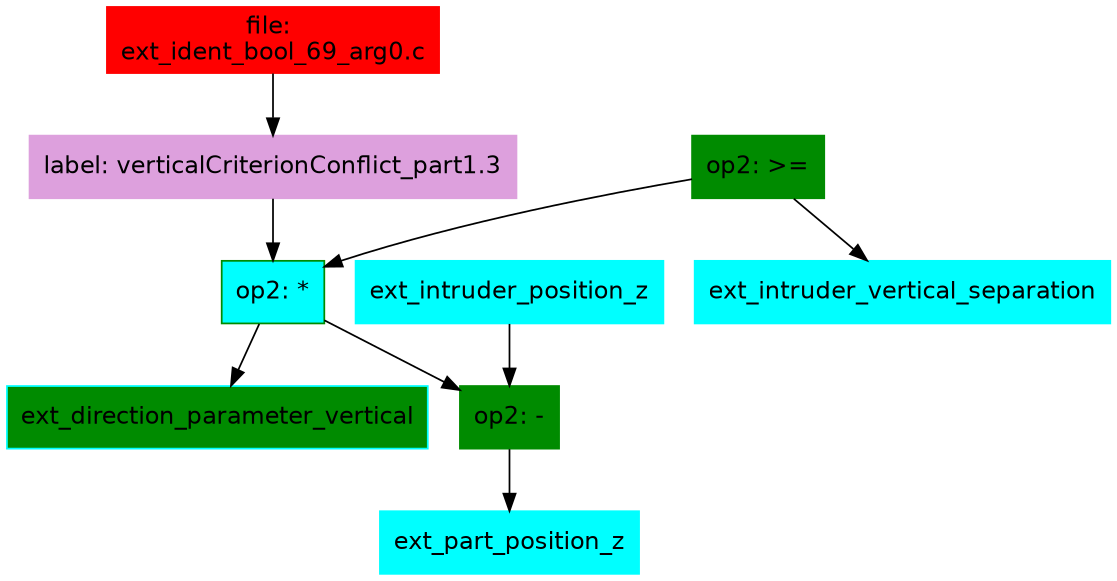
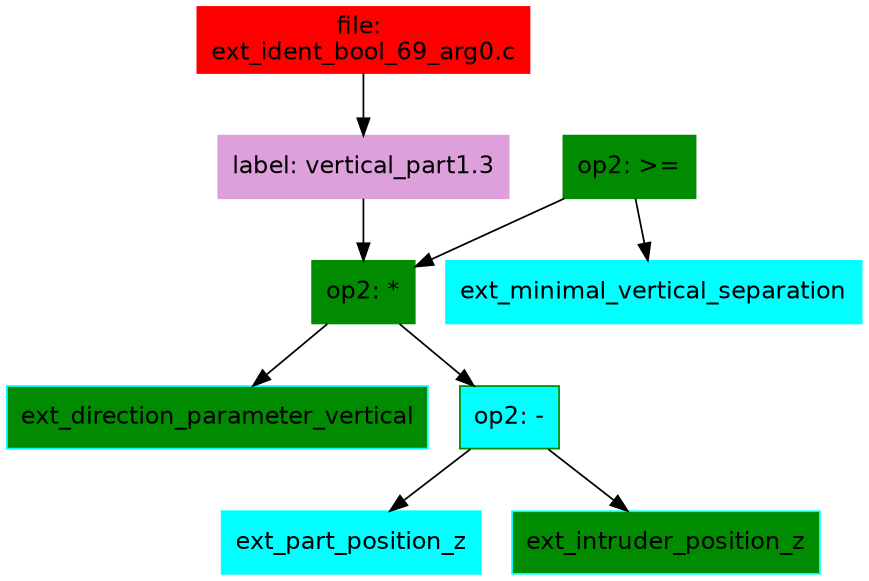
  digraph {
    fontname="DejaVu Sans"
    node [color=cyan1 fontname="DejaVu Sans" shape=box style=filled]
    edge [fontname="DejaVu Sans"]
    n1 [color=red label="file: \next_ident_bool_69_arg0.c"]
-   n2 [color=plum label="label: verticalCriterionConflict_part1.3"]
-   n3 [color=green4 label="op2: *" fillcolor=cyan1]
+   n2 [color=plum label="label: vertical_part1.3"]
+   n3 [color=green4 label="op2: *"]
    n4 [color=green4 label="op2: >="]
-   n5 [label=ext_intruder_vertical_separation]
+   n5 [label=ext_minimal_vertical_separation]
    n6 [fillcolor=green4 label=ext_direction_parameter_vertical]
-   n7 [color=green4 label="op2: -"]
+   n7 [color=green4 label="op2: -" fillcolor=cyan1]
    n8 [label=ext_part_position_z]
-   n9 [label=ext_intruder_position_z]
+   n9 [label=ext_intruder_position_z fillcolor=green4]
    n1 -> n2
    n2 -> n3
    n3 -> n6
    n3 -> n7
    n4 -> n3
    n4 -> n5
    n7 -> n8
-   n9 -> n7
+   n7 -> n9
  }
